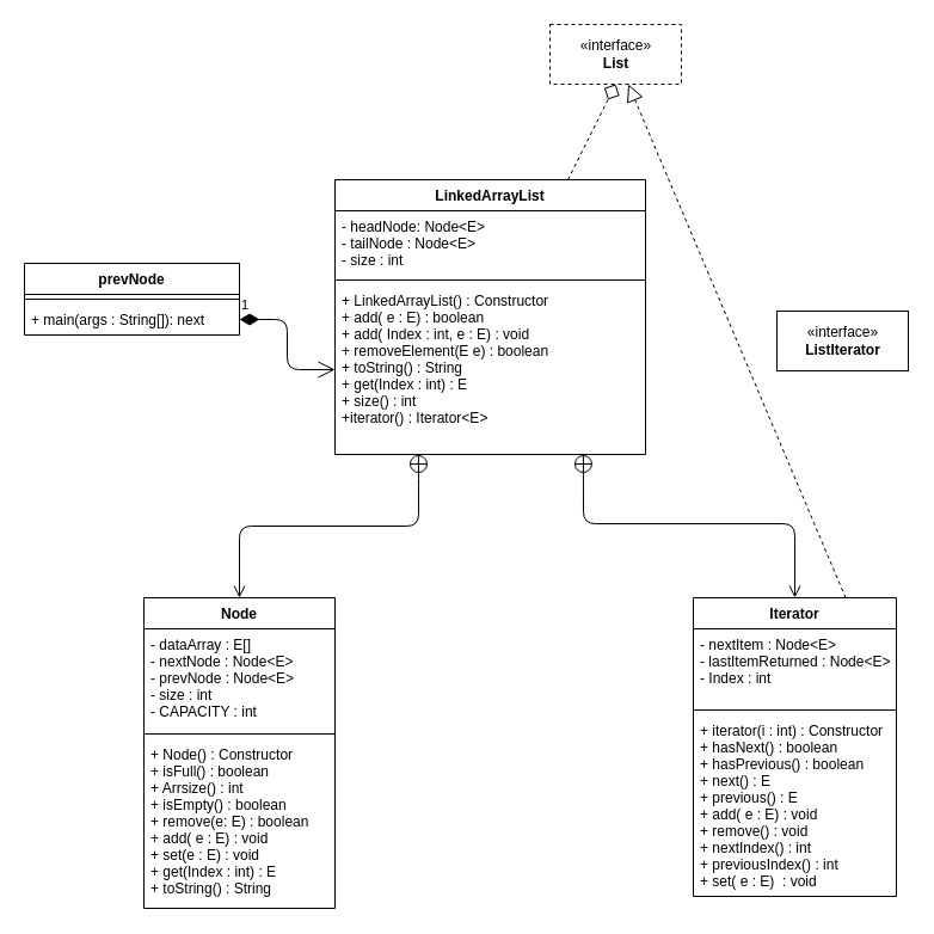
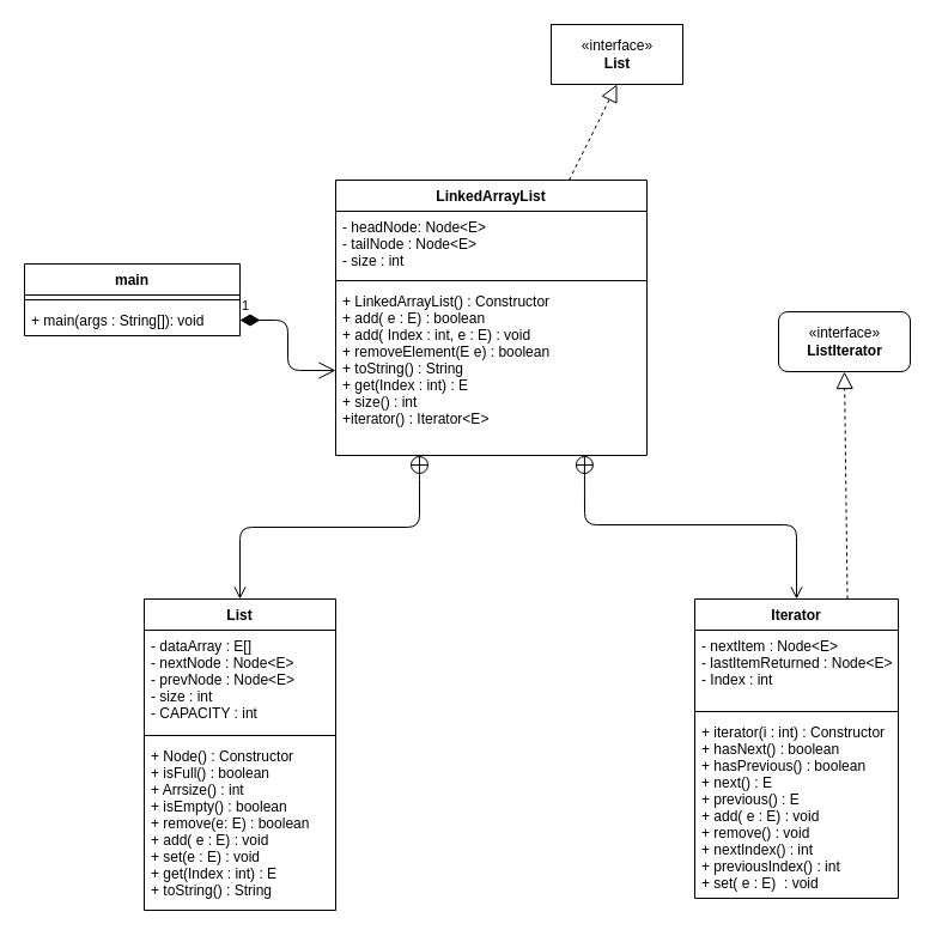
  <mxCell id="0" />
  <mxCell id="1" parent="0" />
- <mxCell id="2" value="«interface»&lt;br&gt;&lt;b&gt;List&lt;/b&gt;" style="html=1;dashed=1;" vertex="1" parent="1"><mxGeometry x="460" y="20" width="110" height="50" as="geometry" /></mxCell>
- <mxCell id="3" value="" style="endArrow=diamond;dashed=1;endFill=0;endSize=12;html=1;entryX=0.5;entryY=1;entryDx=0;entryDy=0;exitX=0.75;exitY=0;exitDx=0;exitDy=0;" edge="1" parent="1" source="4" target="2"><mxGeometry width="160" relative="1" as="geometry"><mxPoint x="450" y="130" as="sourcePoint" /><mxPoint x="610" y="130" as="targetPoint" /></mxGeometry></mxCell>
+ <mxCell id="2" value="«interface»&lt;br&gt;&lt;b&gt;List&lt;/b&gt;" style="html=1;" vertex="1" parent="1"><mxGeometry x="460" y="20" width="110" height="50" as="geometry" /></mxCell>
+ <mxCell id="3" value="" style="endArrow=block;dashed=1;endFill=0;endSize=12;html=1;entryX=0.5;entryY=1;entryDx=0;entryDy=0;exitX=0.75;exitY=0;exitDx=0;exitDy=0;" edge="1" parent="1" source="4" target="2"><mxGeometry width="160" relative="1" as="geometry"><mxPoint x="450" y="130" as="sourcePoint" /><mxPoint x="610" y="130" as="targetPoint" /></mxGeometry></mxCell>
  <mxCell id="4" value="LinkedArrayList" style="swimlane;fontStyle=1;align=center;verticalAlign=top;childLayout=stackLayout;horizontal=1;startSize=26;horizontalStack=0;resizeParent=1;resizeParentMax=0;resizeLast=0;collapsible=1;marginBottom=0;" vertex="1" parent="1"><mxGeometry x="280" y="150" width="260" height="230" as="geometry" /></mxCell>
  <mxCell id="5" value="- headNode: Node&lt;E&gt;&#10;- tailNode : Node&lt;E&gt;&#10;- size : int" style="text;strokeColor=none;fillColor=none;align=left;verticalAlign=top;spacingLeft=4;spacingRight=4;overflow=hidden;rotatable=0;points=[[0,0.5],[1,0.5]];portConstraint=eastwest;" vertex="1" parent="4"><mxGeometry y="26" width="260" height="54" as="geometry" /></mxCell>
  <mxCell id="6" value="" style="line;strokeWidth=1;fillColor=none;align=left;verticalAlign=middle;spacingTop=-1;spacingLeft=3;spacingRight=3;rotatable=0;labelPosition=right;points=[];portConstraint=eastwest;" vertex="1" parent="4"><mxGeometry y="80" width="260" height="8" as="geometry" /></mxCell>
  <mxCell id="7" value="+ LinkedArrayList() : Constructor&#10;+ add( e : E) : boolean&#10;+ add( Index : int, e : E) : void&#10;+ removeElement(E e) : boolean&#10;+ toString() : String&#10;+ get(Index : int) : E&#10;+ size() : int&#10;+iterator() : Iterator&lt;E&gt;&#10; " style="text;strokeColor=none;fillColor=none;align=left;verticalAlign=top;spacingLeft=4;spacingRight=4;overflow=hidden;rotatable=0;points=[[0,0.5],[1,0.5]];portConstraint=eastwest;" vertex="1" parent="4"><mxGeometry y="88" width="260" height="142" as="geometry" /></mxCell>
- <mxCell id="8" value="Node" style="swimlane;fontStyle=1;align=center;verticalAlign=top;childLayout=stackLayout;horizontal=1;startSize=26;horizontalStack=0;resizeParent=1;resizeParentMax=0;resizeLast=0;collapsible=1;marginBottom=0;" vertex="1" parent="1"><mxGeometry x="120" y="500" width="160" height="260" as="geometry" /></mxCell>
+ <mxCell id="8" value="List" style="swimlane;fontStyle=1;align=center;verticalAlign=top;childLayout=stackLayout;horizontal=1;startSize=26;horizontalStack=0;resizeParent=1;resizeParentMax=0;resizeLast=0;collapsible=1;marginBottom=0;" vertex="1" parent="1"><mxGeometry x="120" y="500" width="160" height="260" as="geometry" /></mxCell>
  <mxCell id="9" value="- dataArray : E[]&#10;- nextNode : Node&lt;E&gt;&#10;- prevNode : Node&lt;E&gt;&#10;- size : int&#10;- CAPACITY : int" style="text;strokeColor=none;fillColor=none;align=left;verticalAlign=top;spacingLeft=4;spacingRight=4;overflow=hidden;rotatable=0;points=[[0,0.5],[1,0.5]];portConstraint=eastwest;" vertex="1" parent="8"><mxGeometry y="26" width="160" height="84" as="geometry" /></mxCell>
  <mxCell id="10" value="" style="line;strokeWidth=1;fillColor=none;align=left;verticalAlign=middle;spacingTop=-1;spacingLeft=3;spacingRight=3;rotatable=0;labelPosition=right;points=[];portConstraint=eastwest;" vertex="1" parent="8"><mxGeometry y="110" width="160" height="8" as="geometry" /></mxCell>
  <mxCell id="11" value="+ Node() : Constructor&#10;+ isFull() : boolean&#10;+ Arrsize() : int&#10;+ isEmpty() : boolean&#10;+ remove(e: E) : boolean&#10;+ add( e : E) : void&#10;+ set(e : E) : void&#10;+ get(Index : int) : E&#10;+ toString() : String" style="text;strokeColor=none;fillColor=none;align=left;verticalAlign=top;spacingLeft=4;spacingRight=4;overflow=hidden;rotatable=0;points=[[0,0.5],[1,0.5]];portConstraint=eastwest;" vertex="1" parent="8"><mxGeometry y="118" width="160" height="142" as="geometry" /></mxCell>
  <mxCell id="12" value="Iterator" style="swimlane;fontStyle=1;align=center;verticalAlign=top;childLayout=stackLayout;horizontal=1;startSize=26;horizontalStack=0;resizeParent=1;resizeParentMax=0;resizeLast=0;collapsible=1;marginBottom=0;" vertex="1" parent="1"><mxGeometry x="580" y="500" width="170" height="250" as="geometry" /></mxCell>
  <mxCell id="13" value="- nextItem : Node&lt;E&gt;&#10;- lastItemReturned : Node&lt;E&gt;&#10;- Index : int" style="text;strokeColor=none;fillColor=none;align=left;verticalAlign=top;spacingLeft=4;spacingRight=4;overflow=hidden;rotatable=0;points=[[0,0.5],[1,0.5]];portConstraint=eastwest;" vertex="1" parent="12"><mxGeometry y="26" width="170" height="64" as="geometry" /></mxCell>
  <mxCell id="14" value="" style="line;strokeWidth=1;fillColor=none;align=left;verticalAlign=middle;spacingTop=-1;spacingLeft=3;spacingRight=3;rotatable=0;labelPosition=right;points=[];portConstraint=eastwest;" vertex="1" parent="12"><mxGeometry y="90" width="170" height="8" as="geometry" /></mxCell>
  <mxCell id="15" value="+ iterator(i : int) : Constructor&#10;+ hasNext() : boolean&#10;+ hasPrevious() : boolean&#10;+ next() : E&#10;+ previous() : E&#10;+ add( e : E) : void&#10;+ remove() : void&#10;+ nextIndex() : int&#10;+ previousIndex() : int&#10;+ set( e : E)  : void" style="text;strokeColor=none;fillColor=none;align=left;verticalAlign=top;spacingLeft=4;spacingRight=4;overflow=hidden;rotatable=0;points=[[0,0.5],[1,0.5]];portConstraint=eastwest;" vertex="1" parent="12"><mxGeometry y="98" width="170" height="152" as="geometry" /></mxCell>
  <mxCell id="16" value="" style="endArrow=open;startArrow=circlePlus;endFill=0;startFill=0;endSize=8;html=1;entryX=0.5;entryY=0;entryDx=0;entryDy=0;exitX=0.269;exitY=1;exitDx=0;exitDy=0;exitPerimeter=0;" edge="1" parent="1" source="7" target="8"><mxGeometry width="160" relative="1" as="geometry"><mxPoint x="356" y="382" as="sourcePoint" /><mxPoint x="400" y="460" as="targetPoint" /><Array as="points"><mxPoint x="350" y="390" /><mxPoint x="350" y="440" /><mxPoint x="200" y="440" /></Array></mxGeometry></mxCell>
  <mxCell id="17" value="" style="endArrow=open;startArrow=circlePlus;endFill=0;startFill=0;endSize=8;html=1;exitX=0.292;exitY=1.014;exitDx=0;exitDy=0;exitPerimeter=0;entryX=0.5;entryY=0;entryDx=0;entryDy=0;" edge="1" parent="1" target="12"><mxGeometry width="160" relative="1" as="geometry"><mxPoint x="487.92" y="379.998" as="sourcePoint" /><mxPoint x="332" y="498.01" as="targetPoint" /><Array as="points"><mxPoint x="488" y="438.01" /><mxPoint x="665" y="438" /></Array></mxGeometry></mxCell>
- <mxCell id="18" value="«interface»&lt;br&gt;&lt;b&gt;ListIterator&lt;/b&gt;" style="html=1;" vertex="1" parent="1"><mxGeometry x="650" y="260" width="110" height="50" as="geometry" /></mxCell>
- <mxCell id="19" value="" style="endArrow=block;dashed=1;endFill=0;endSize=12;html=1;exitX=0.75;exitY=0;exitDx=0;exitDy=0;" edge="1" parent="1" source="12" target="2"><mxGeometry width="160" relative="1" as="geometry"><mxPoint x="620" y="390" as="sourcePoint" /><mxPoint x="780" y="390" as="targetPoint" /></mxGeometry></mxCell>
+ <mxCell id="18" value="«interface»&lt;br&gt;&lt;b&gt;ListIterator&lt;/b&gt;" style="html=1;rounded=1;" vertex="1" parent="1"><mxGeometry x="650" y="260" width="110" height="50" as="geometry" /></mxCell>
+ <mxCell id="19" value="" style="endArrow=block;dashed=1;endFill=0;endSize=12;html=1;entryX=0.5;entryY=1;entryDx=0;entryDy=0;exitX=0.75;exitY=0;exitDx=0;exitDy=0;" edge="1" parent="1" source="12" target="18"><mxGeometry width="160" relative="1" as="geometry"><mxPoint x="620" y="390" as="sourcePoint" /><mxPoint x="780" y="390" as="targetPoint" /></mxGeometry></mxCell>
  <mxCell id="20" value="1" style="endArrow=open;html=1;endSize=12;startArrow=diamondThin;startSize=14;startFill=1;edgeStyle=orthogonalEdgeStyle;align=left;verticalAlign=bottom;exitX=1;exitY=0.5;exitDx=0;exitDy=0;entryX=0;entryY=0.5;entryDx=0;entryDy=0;" edge="1" parent="1" source="23" target="7"><mxGeometry x="-1" y="3" relative="1" as="geometry"><mxPoint x="300" y="250" as="sourcePoint" /><mxPoint x="460" y="250" as="targetPoint" /></mxGeometry></mxCell>
- <mxCell id="21" value="prevNode" style="swimlane;fontStyle=1;align=center;verticalAlign=top;childLayout=stackLayout;horizontal=1;startSize=26;horizontalStack=0;resizeParent=1;resizeParentMax=0;resizeLast=0;collapsible=1;marginBottom=0;" vertex="1" parent="1"><mxGeometry x="20" y="220" width="180" height="60" as="geometry" /></mxCell>
+ <mxCell id="21" value="main" style="swimlane;fontStyle=1;align=center;verticalAlign=top;childLayout=stackLayout;horizontal=1;startSize=26;horizontalStack=0;resizeParent=1;resizeParentMax=0;resizeLast=0;collapsible=1;marginBottom=0;" vertex="1" parent="1"><mxGeometry x="20" y="220" width="180" height="60" as="geometry" /></mxCell>
  <mxCell id="22" value="" style="line;strokeWidth=1;fillColor=none;align=left;verticalAlign=middle;spacingTop=-1;spacingLeft=3;spacingRight=3;rotatable=0;labelPosition=right;points=[];portConstraint=eastwest;" vertex="1" parent="21"><mxGeometry y="26" width="180" height="8" as="geometry" /></mxCell>
- <mxCell id="23" value="+ main(args : String[]): next" style="text;strokeColor=none;fillColor=none;align=left;verticalAlign=top;spacingLeft=4;spacingRight=4;overflow=hidden;rotatable=0;points=[[0,0.5],[1,0.5]];portConstraint=eastwest;" vertex="1" parent="21"><mxGeometry y="34" width="180" height="26" as="geometry" /></mxCell>
+ <mxCell id="23" value="+ main(args : String[]): void" style="text;strokeColor=none;fillColor=none;align=left;verticalAlign=top;spacingLeft=4;spacingRight=4;overflow=hidden;rotatable=0;points=[[0,0.5],[1,0.5]];portConstraint=eastwest;" vertex="1" parent="21"><mxGeometry y="34" width="180" height="26" as="geometry" /></mxCell>
